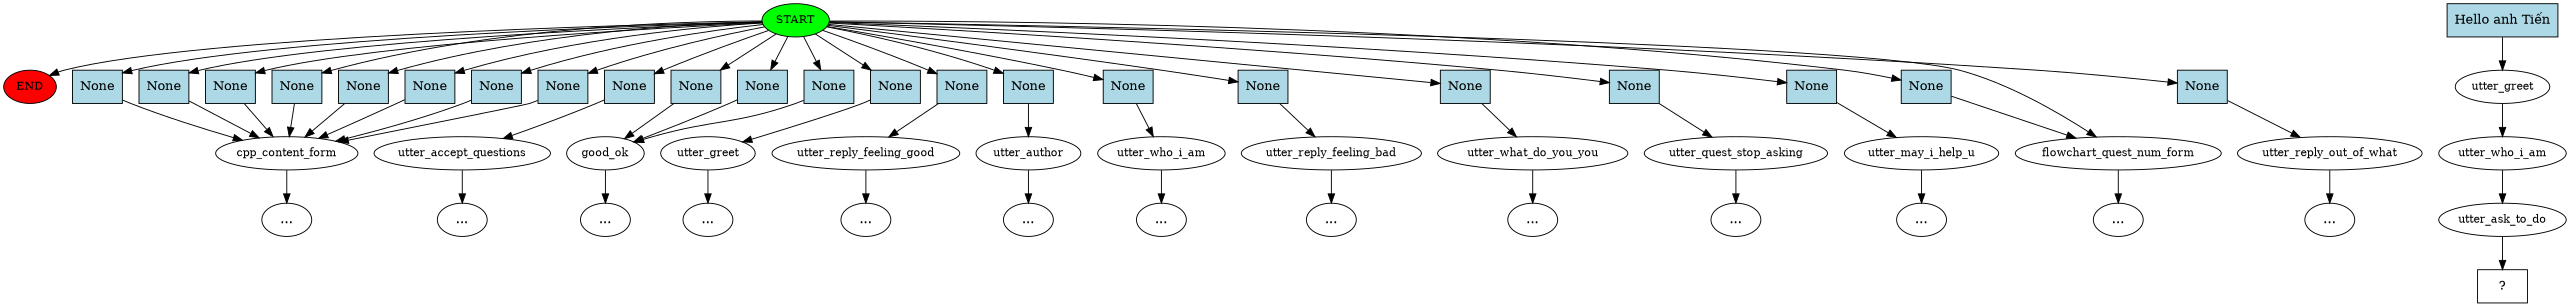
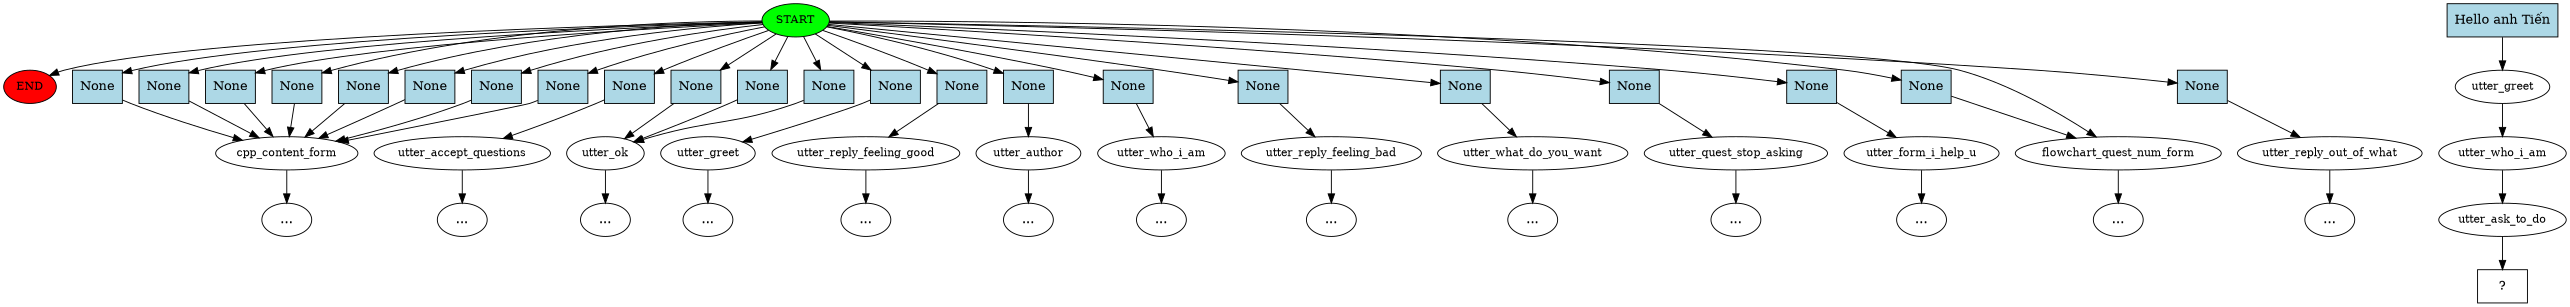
  digraph {
    n1 [fillcolor=green fontsize=12 label=START style=filled]
    n2 [fillcolor=red fontsize=12 label=END style=filled]
    n3 [fillcolor=lightblue label=None shape=rect style=filled]
    n4 [fillcolor=lightblue label=None shape=rect style=filled]
    n5 [fillcolor=lightblue label=None shape=rect style=filled]
    n6 [fillcolor=lightblue label=None shape=rect style=filled]
    n7 [fillcolor=lightblue label=None shape=rect style=filled]
    n8 [fillcolor=lightblue label=None shape=rect style=filled]
    n9 [fillcolor=lightblue label=None shape=rect style=filled]
    n10 [fillcolor=lightblue label=None shape=rect style=filled]
    n11 [fillcolor=lightblue label=None shape=rect style=filled]
    n12 [fillcolor=lightblue label=None shape=rect style=filled]
    n13 [fillcolor=lightblue label=None shape=rect style=filled]
    n14 [fillcolor=lightblue label=None shape=rect style=filled]
    n15 [fillcolor=lightblue label=None shape=rect style=filled]
    n16 [fillcolor=lightblue label=None shape=rect style=filled]
    n17 [fillcolor=lightblue label=None shape=rect style=filled]
    n18 [fillcolor=lightblue label=None shape=rect style=filled]
    n19 [fillcolor=lightblue label=None shape=rect style=filled]
    n20 [fillcolor=lightblue label=None shape=rect style=filled]
    n21 [fillcolor=lightblue label=None shape=rect style=filled]
    n22 [fillcolor=lightblue label=None shape=rect style=filled]
    n23 [fillcolor=lightblue label=None shape=rect style=filled]
    n24 [fillcolor=lightblue label=None shape=rect style=filled]
    n25 [fontsize=12 label=flowchart_quest_num_form]
    n26 [fontsize=12 label=cpp_content_form]
    n27 [fontsize=12 label=utter_accept_questions]
-   n28 [fontsize=12 label=good_ok]
+   n28 [fontsize=12 label=utter_ok]
    n29 [fontsize=12 label=utter_greet]
    n30 [fontsize=12 label=utter_reply_feeling_good]
    n31 [fontsize=12 label=utter_author]
    n32 [fontsize=12 label=utter_who_i_am]
    n33 [fontsize=12 label=utter_reply_feeling_bad]
-   n34 [fontsize=12 label=utter_what_do_you_you]
+   n34 [fontsize=12 label=utter_what_do_you_want]
    n35 [fontsize=12 label=utter_quest_stop_asking]
-   n36 [fontsize=12 label=utter_may_i_help_u]
+   n36 [fontsize=12 label=utter_form_i_help_u]
    n37 [fontsize=12 label=utter_reply_out_of_what]
    n38 [fillcolor=lightblue label="Hello anh Tiến" shape=rect style=filled]
    n39 [fontsize=12 label=utter_greet]
    n40 [label="..."]
    n41 [label="..."]
    n42 [label="..."]
    n43 [label="..."]
    n44 [label="..."]
    n45 [label="..."]
    n46 [label="..."]
    n47 [label="..."]
    n48 [label="..."]
    n49 [label="..."]
    n50 [label="..."]
    n51 [label="..."]
    n52 [label="..."]
    n53 [fontsize=12 label=utter_who_i_am]
    n54 [fontsize=12 label=utter_ask_to_do]
    n55 [label="  ?  " shape=rect]
    n1 -> n2
    n1 -> n3
    n1 -> n4
    n1 -> n5
    n1 -> n6
    n1 -> n7
    n1 -> n8
    n1 -> n9
    n1 -> n10
    n1 -> n11
    n1 -> n12
    n1 -> n13
    n1 -> n14
    n1 -> n15
    n1 -> n16
    n1 -> n17
    n1 -> n18
    n1 -> n19
    n1 -> n20
    n1 -> n21
    n1 -> n22
    n1 -> n23
    n1 -> n24
    n1 -> n25
    n3 -> n26
    n4 -> n26
    n5 -> n26
    n6 -> n26
    n7 -> n26
    n8 -> n26
    n9 -> n26
    n10 -> n26
    n11 -> n27
    n12 -> n28
    n13 -> n28
    n14 -> n28
    n15 -> n29
    n16 -> n30
    n17 -> n31
    n18 -> n32
    n19 -> n33
    n20 -> n34
    n21 -> n35
    n22 -> n36
    n23 -> n25
    n24 -> n37
    n25 -> n51
    n26 -> n40
    n27 -> n41
    n28 -> n42
    n29 -> n43
    n30 -> n44
    n31 -> n45
    n32 -> n46
    n33 -> n47
    n34 -> n48
    n35 -> n49
    n36 -> n50
    n37 -> n52
    n38 -> n39
    n39 -> n53
    n53 -> n54
    n54 -> n55
  }
